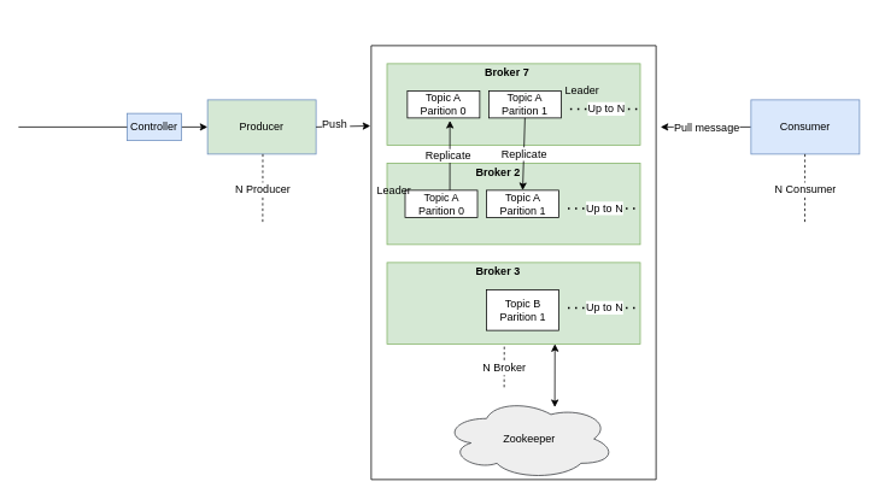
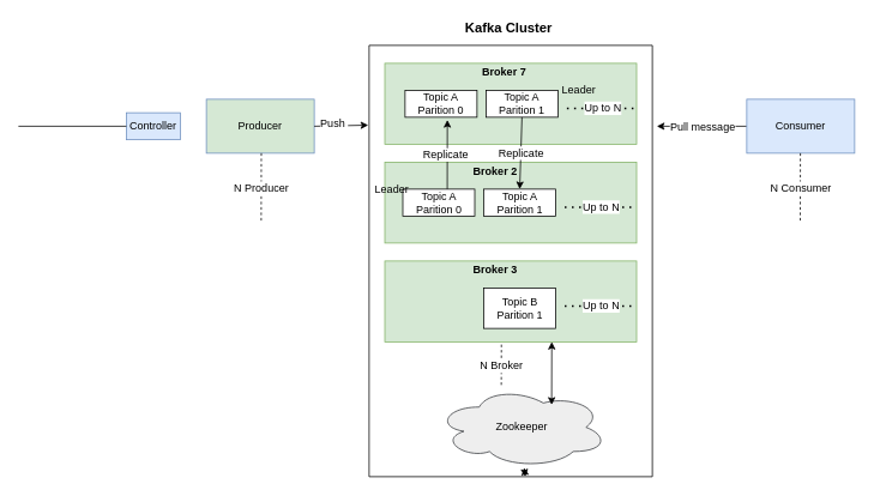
  <mxCell id="0" />
  <mxCell id="1" parent="0" />
  <mxCell id="2" value="Producer" style="rounded=0;whiteSpace=wrap;html=1;fillColor=#d5e8d4;strokeColor=#6c8ebf;" vertex="1" parent="1"><mxGeometry x="229" y="110" width="120" height="60" as="geometry" /></mxCell>
  <mxCell id="3" value="Pull message" style="edgeStyle=orthogonalEdgeStyle;rounded=0;orthogonalLoop=1;jettySize=auto;html=1;fontSize=12;" edge="1" parent="1" source="4"><mxGeometry relative="1" as="geometry"><mxPoint x="730" y="140" as="targetPoint" /></mxGeometry></mxCell>
  <mxCell id="4" value="Consumer" style="rounded=0;whiteSpace=wrap;html=1;fillColor=#dae8fc;strokeColor=#6c8ebf;" vertex="1" parent="1"><mxGeometry x="830" y="110" width="120" height="60" as="geometry" /></mxCell>
- <mxCell id="5" value="" style="endArrow=classic;html=1;rounded=0;entryX=0;entryY=0.5;entryDx=0;entryDy=0;startArrow=none;" edge="1" parent="1" source="35" target="2"><mxGeometry width="50" height="50" relative="1" as="geometry"><mxPoint x="59" y="140" as="sourcePoint" /><mxPoint x="149" y="120" as="targetPoint" /></mxGeometry></mxCell>
  <mxCell id="6" value="" style="swimlane;startSize=0;" vertex="1" parent="1"><mxGeometry x="410" y="50" width="315" height="480" as="geometry" /></mxCell>
  <mxCell id="7" value="" style="rounded=0;whiteSpace=wrap;html=1;fontSize=15;fillColor=#d5e8d4;strokeColor=#82b366;" vertex="1" parent="6"><mxGeometry x="17.5" y="20" width="280" height="90" as="geometry" /></mxCell>
  <mxCell id="8" value="Topic A&lt;br style=&quot;font-size: 12px;&quot;&gt;Parition 0" style="rounded=0;whiteSpace=wrap;html=1;fontSize=12;" vertex="1" parent="6"><mxGeometry x="40" y="50" width="80" height="30" as="geometry" /></mxCell>
  <mxCell id="9" value="Topic A&lt;br style=&quot;font-size: 12px&quot;&gt;Parition 1" style="rounded=0;whiteSpace=wrap;html=1;fontSize=12;" vertex="1" parent="6"><mxGeometry x="130" y="50" width="80" height="30" as="geometry" /></mxCell>
  <mxCell id="10" value="Up to N" style="endArrow=none;dashed=1;html=1;dashPattern=1 3;strokeWidth=2;rounded=0;fontSize=12;" edge="1" parent="6"><mxGeometry width="50" height="50" relative="1" as="geometry"><mxPoint x="220" y="70" as="sourcePoint" /><mxPoint x="300" y="70" as="targetPoint" /></mxGeometry></mxCell>
  <mxCell id="11" value="&lt;b&gt;Broker 7&lt;/b&gt;" style="text;html=1;align=center;verticalAlign=middle;resizable=0;points=[];autosize=1;strokeColor=none;fillColor=none;fontSize=12;" vertex="1" parent="6"><mxGeometry x="120" y="20" width="60" height="20" as="geometry" /></mxCell>
  <mxCell id="12" value="" style="rounded=0;whiteSpace=wrap;html=1;fontSize=15;fillColor=#d5e8d4;strokeColor=#82b366;" vertex="1" parent="6"><mxGeometry x="17.5" y="130" width="280" height="90" as="geometry" /></mxCell>
  <mxCell id="13" value="" style="rounded=0;whiteSpace=wrap;html=1;fontSize=15;fillColor=#d5e8d4;strokeColor=#82b366;" vertex="1" parent="6"><mxGeometry x="17.5" y="240" width="280" height="90" as="geometry" /></mxCell>
  <mxCell id="14" value="N Broker" style="endArrow=none;dashed=1;html=1;rounded=0;fontSize=12;exitX=0.463;exitY=1.033;exitDx=0;exitDy=0;exitPerimeter=0;" edge="1" parent="6" source="13"><mxGeometry width="50" height="50" relative="1" as="geometry"><mxPoint x="130" y="390" as="sourcePoint" /><mxPoint x="147" y="380" as="targetPoint" /></mxGeometry></mxCell>
  <mxCell id="15" value="Topic A&lt;br style=&quot;font-size: 12px&quot;&gt;Parition 0" style="rounded=0;whiteSpace=wrap;html=1;fontSize=12;" vertex="1" parent="6"><mxGeometry x="37.5" y="160" width="80" height="30" as="geometry" /></mxCell>
  <mxCell id="16" value="Topic A&lt;br style=&quot;font-size: 12px&quot;&gt;Parition 1" style="rounded=0;whiteSpace=wrap;html=1;fontSize=12;" vertex="1" parent="6"><mxGeometry x="127.5" y="160" width="80" height="30" as="geometry" /></mxCell>
  <mxCell id="17" value="Up to N" style="endArrow=none;dashed=1;html=1;dashPattern=1 3;strokeWidth=2;rounded=0;fontSize=12;" edge="1" parent="6"><mxGeometry width="50" height="50" relative="1" as="geometry"><mxPoint x="217.5" y="180" as="sourcePoint" /><mxPoint x="297.5" y="180" as="targetPoint" /></mxGeometry></mxCell>
  <mxCell id="18" value="Topic B&lt;br style=&quot;font-size: 12px&quot;&gt;Parition 1" style="rounded=0;whiteSpace=wrap;html=1;fontSize=12;" vertex="1" parent="6"><mxGeometry x="127.5" y="270" width="80" height="45" as="geometry" /></mxCell>
  <mxCell id="19" value="Up to N" style="endArrow=none;dashed=1;html=1;dashPattern=1 3;strokeWidth=2;rounded=0;fontSize=12;" edge="1" parent="6"><mxGeometry width="50" height="50" relative="1" as="geometry"><mxPoint x="217.5" y="290" as="sourcePoint" /><mxPoint x="297.5" y="290" as="targetPoint" /></mxGeometry></mxCell>
  <mxCell id="20" value="&lt;b&gt;Broker 2&lt;/b&gt;" style="text;html=1;align=center;verticalAlign=middle;resizable=0;points=[];autosize=1;strokeColor=none;fillColor=none;fontSize=12;" vertex="1" parent="6"><mxGeometry x="110" y="130" width="60" height="20" as="geometry" /></mxCell>
  <mxCell id="21" value="&lt;b&gt;Broker 3&lt;/b&gt;" style="text;html=1;align=center;verticalAlign=middle;resizable=0;points=[];autosize=1;strokeColor=none;fillColor=none;fontSize=12;" vertex="1" parent="6"><mxGeometry x="110" y="240" width="60" height="20" as="geometry" /></mxCell>
  <mxCell id="22" value="Replicate" style="endArrow=classic;html=1;rounded=0;fontSize=12;exitX=0.5;exitY=1;exitDx=0;exitDy=0;entryX=0.5;entryY=0;entryDx=0;entryDy=0;" edge="1" parent="6" source="9" target="16"><mxGeometry width="50" height="50" relative="1" as="geometry"><mxPoint x="160" y="130" as="sourcePoint" /><mxPoint x="210" y="80" as="targetPoint" /></mxGeometry></mxCell>
  <mxCell id="23" value="Leader" style="text;html=1;align=center;verticalAlign=middle;resizable=0;points=[];autosize=1;strokeColor=none;fillColor=none;fontSize=12;" vertex="1" parent="6"><mxGeometry x="207.5" y="40" width="50" height="20" as="geometry" /></mxCell>
  <mxCell id="24" value="Leader" style="text;html=1;align=center;verticalAlign=middle;resizable=0;points=[];autosize=1;strokeColor=none;fillColor=none;fontSize=12;" vertex="1" parent="6"><mxGeometry y="150" width="50" height="20" as="geometry" /></mxCell>
  <mxCell id="25" value="" style="endArrow=classic;html=1;rounded=0;fontSize=12;entryX=0.588;entryY=1.1;entryDx=0;entryDy=0;entryPerimeter=0;exitX=0.248;exitY=0.333;exitDx=0;exitDy=0;exitPerimeter=0;" edge="1" parent="6" source="12" target="8"><mxGeometry width="50" height="50" relative="1" as="geometry"><mxPoint x="60" y="130" as="sourcePoint" /><mxPoint x="110" y="80" as="targetPoint" /></mxGeometry></mxCell>
  <mxCell id="26" value="Replicate" style="edgeLabel;html=1;align=center;verticalAlign=middle;resizable=0;points=[];fontSize=12;" vertex="1" connectable="0" parent="25"><mxGeometry x="-0.013" y="2" relative="1" as="geometry"><mxPoint as="offset" /></mxGeometry></mxCell>
- <mxCell id="27" value="Zookeeper" style="ellipse;shape=cloud;whiteSpace=wrap;html=1;fontSize=12;fillColor=#eeeeee;strokeColor=#36393d;" vertex="1" parent="6"><mxGeometry x="80" y="390" width="190" height="90" as="geometry" /></mxCell>
+ <mxCell id="27" value="Zookeeper" style="ellipse;shape=cloud;whiteSpace=wrap;html=1;fontSize=12;fillColor=#eeeeee;strokeColor=#36393d;" vertex="1" parent="6"><mxGeometry x="75" y="380" width="190" height="90" as="geometry" /></mxCell>
  <mxCell id="28" value="" style="endArrow=classic;startArrow=classic;html=1;rounded=0;fontSize=12;" edge="1" parent="6" source="27" target="6"><mxGeometry width="50" height="50" relative="1" as="geometry"><mxPoint x="90" y="400" as="sourcePoint" /><mxPoint x="140" y="350" as="targetPoint" /></mxGeometry></mxCell>
  <mxCell id="29" value="" style="endArrow=classic;startArrow=classic;html=1;rounded=0;fontSize=12;entryX=0.663;entryY=1;entryDx=0;entryDy=0;entryPerimeter=0;" edge="1" parent="6" target="13"><mxGeometry width="50" height="50" relative="1" as="geometry"><mxPoint x="203" y="400" as="sourcePoint" /><mxPoint x="250" y="350" as="targetPoint" /></mxGeometry></mxCell>
+ <mxCell id="30" value="Kafka Cluster" style="text;html=1;align=center;verticalAlign=middle;resizable=0;points=[];autosize=1;strokeColor=none;fillColor=none;fontStyle=1;fontSize=15;" vertex="1" parent="1"><mxGeometry x="510" y="20" width="110" height="20" as="geometry" /></mxCell>
  <mxCell id="31" value="" style="endArrow=classic;html=1;rounded=0;fontSize=12;exitX=1;exitY=0.5;exitDx=0;exitDy=0;entryX=-0.003;entryY=0.185;entryDx=0;entryDy=0;entryPerimeter=0;" edge="1" parent="1" source="2" target="6"><mxGeometry width="50" height="50" relative="1" as="geometry"><mxPoint x="350" y="160" as="sourcePoint" /><mxPoint x="400" y="140" as="targetPoint" /></mxGeometry></mxCell>
  <mxCell id="32" value="Push&amp;nbsp;" style="edgeLabel;html=1;align=center;verticalAlign=middle;resizable=0;points=[];fontSize=12;" vertex="1" connectable="0" parent="31"><mxGeometry x="-0.255" y="3" relative="1" as="geometry"><mxPoint as="offset" /></mxGeometry></mxCell>
  <mxCell id="33" value="N Producer" style="endArrow=none;dashed=1;html=1;rounded=0;fontSize=12;exitX=0.463;exitY=1.033;exitDx=0;exitDy=0;exitPerimeter=0;" edge="1" parent="1"><mxGeometry width="50" height="50" relative="1" as="geometry"><mxPoint x="290.14" y="170" as="sourcePoint" /><mxPoint x="290" y="247.03" as="targetPoint" /></mxGeometry></mxCell>
  <mxCell id="34" value="N Consumer" style="endArrow=none;dashed=1;html=1;rounded=0;fontSize=12;exitX=0.463;exitY=1.033;exitDx=0;exitDy=0;exitPerimeter=0;" edge="1" parent="1"><mxGeometry width="50" height="50" relative="1" as="geometry"><mxPoint x="889.64" y="170" as="sourcePoint" /><mxPoint x="889.5" y="247.03" as="targetPoint" /></mxGeometry></mxCell>
  <mxCell id="35" value="Controller" style="rounded=0;whiteSpace=wrap;html=1;fillColor=#dae8fc;strokeColor=#6c8ebf;" vertex="1" parent="1"><mxGeometry x="140" y="125" width="60" height="30" as="geometry" /></mxCell>
  <mxCell id="36" value="" style="endArrow=none;html=1;rounded=0;entryX=0;entryY=0.5;entryDx=0;entryDy=0;" edge="1" parent="1" target="35"><mxGeometry width="50" height="50" relative="1" as="geometry"><mxPoint x="20" y="140" as="sourcePoint" /><mxPoint x="229" y="140" as="targetPoint" /></mxGeometry></mxCell>
